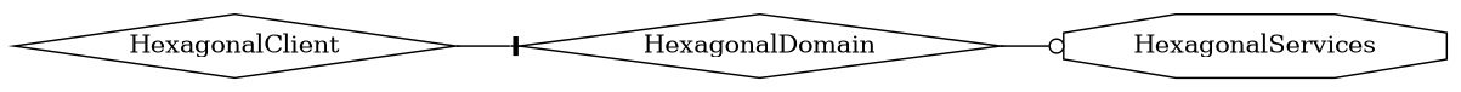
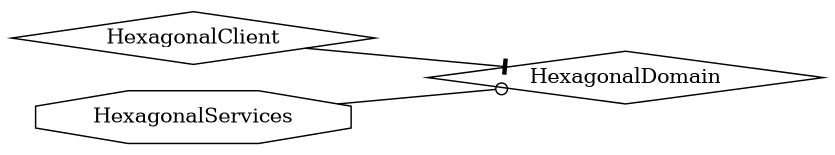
  digraph {
    rankdir=LR
    node [shape=diamond]
    HexagonalClient
    HexagonalDomain
    HexagonalServices [shape=octagon]
    HexagonalClient -> HexagonalDomain [arrowhead=tee]
-   HexagonalDomain -> HexagonalServices [arrowhead=odot]
+   HexagonalServices -> HexagonalDomain [arrowhead=odot]
  }
